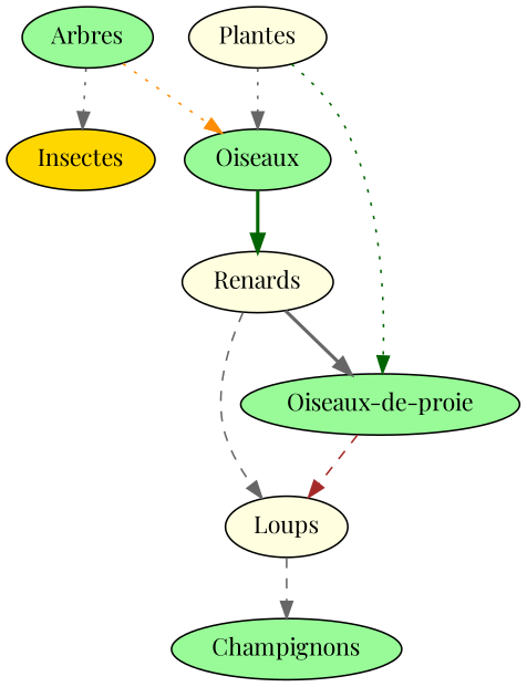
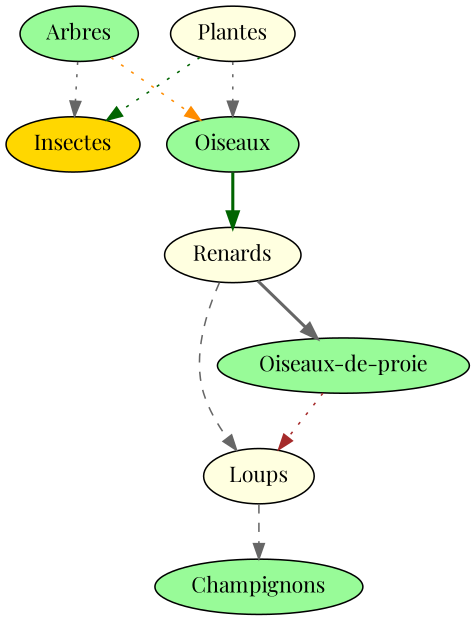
  digraph {
    fontname="Playfair Display"
    node [fillcolor=palegreen fontname="Playfair Display" style=filled]
    edge [color=gray40 fontname="Playfair Display" style=dotted]
    n1 [label=Oiseaux]
    Arbres
    Insectes [fillcolor=gold]
    Renards [fillcolor=lightyellow]
    "Oiseaux-de-proie"
    Loups [fillcolor=lightyellow]
    Plantes [fillcolor=lightyellow]
    Champignons
    n1 -> Renards [color=darkgreen style=bold]
    Arbres -> n1 [color=darkorange]
    Arbres -> Insectes
    Renards -> "Oiseaux-de-proie" [style=bold]
    Renards -> Loups [style=dashed]
-   "Oiseaux-de-proie" -> Loups [color=brown style=dashed]
+   "Oiseaux-de-proie" -> Loups [color=brown]
    Loups -> Champignons [style=dashed]
    Plantes -> n1
-   Plantes -> "Oiseaux-de-proie" [color=darkgreen]
+   Plantes -> Insectes [color=darkgreen]
  }
